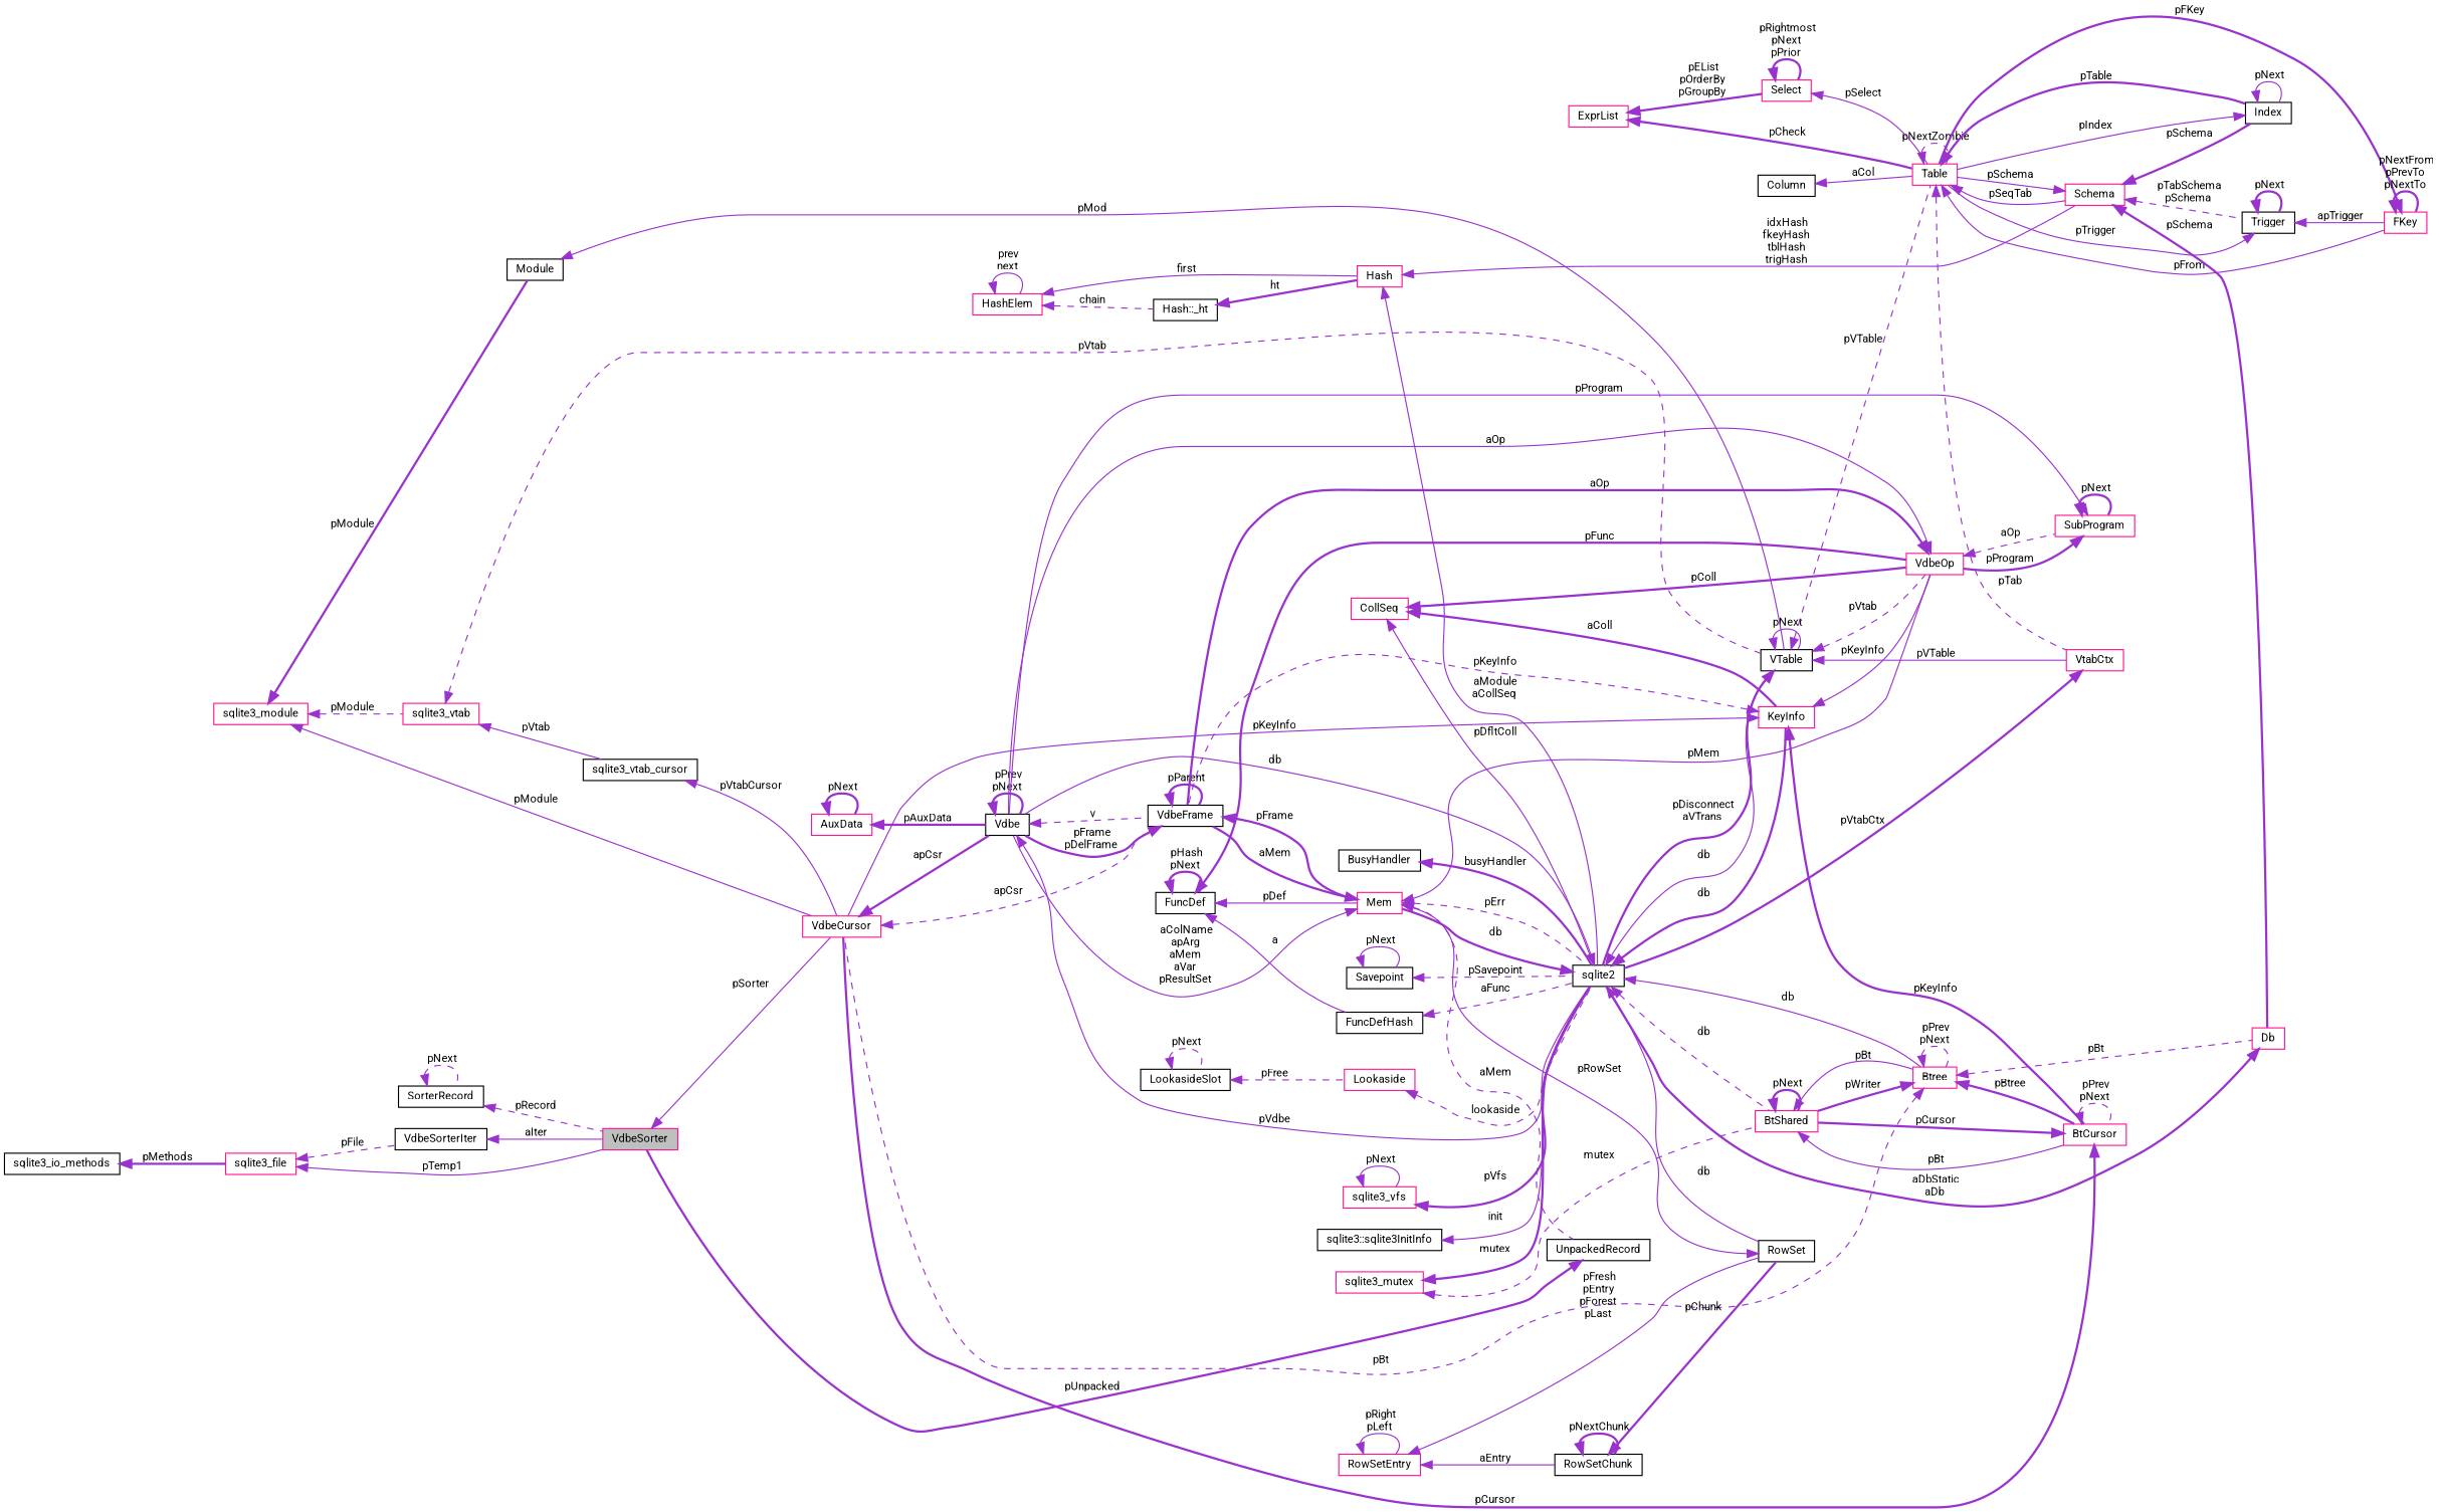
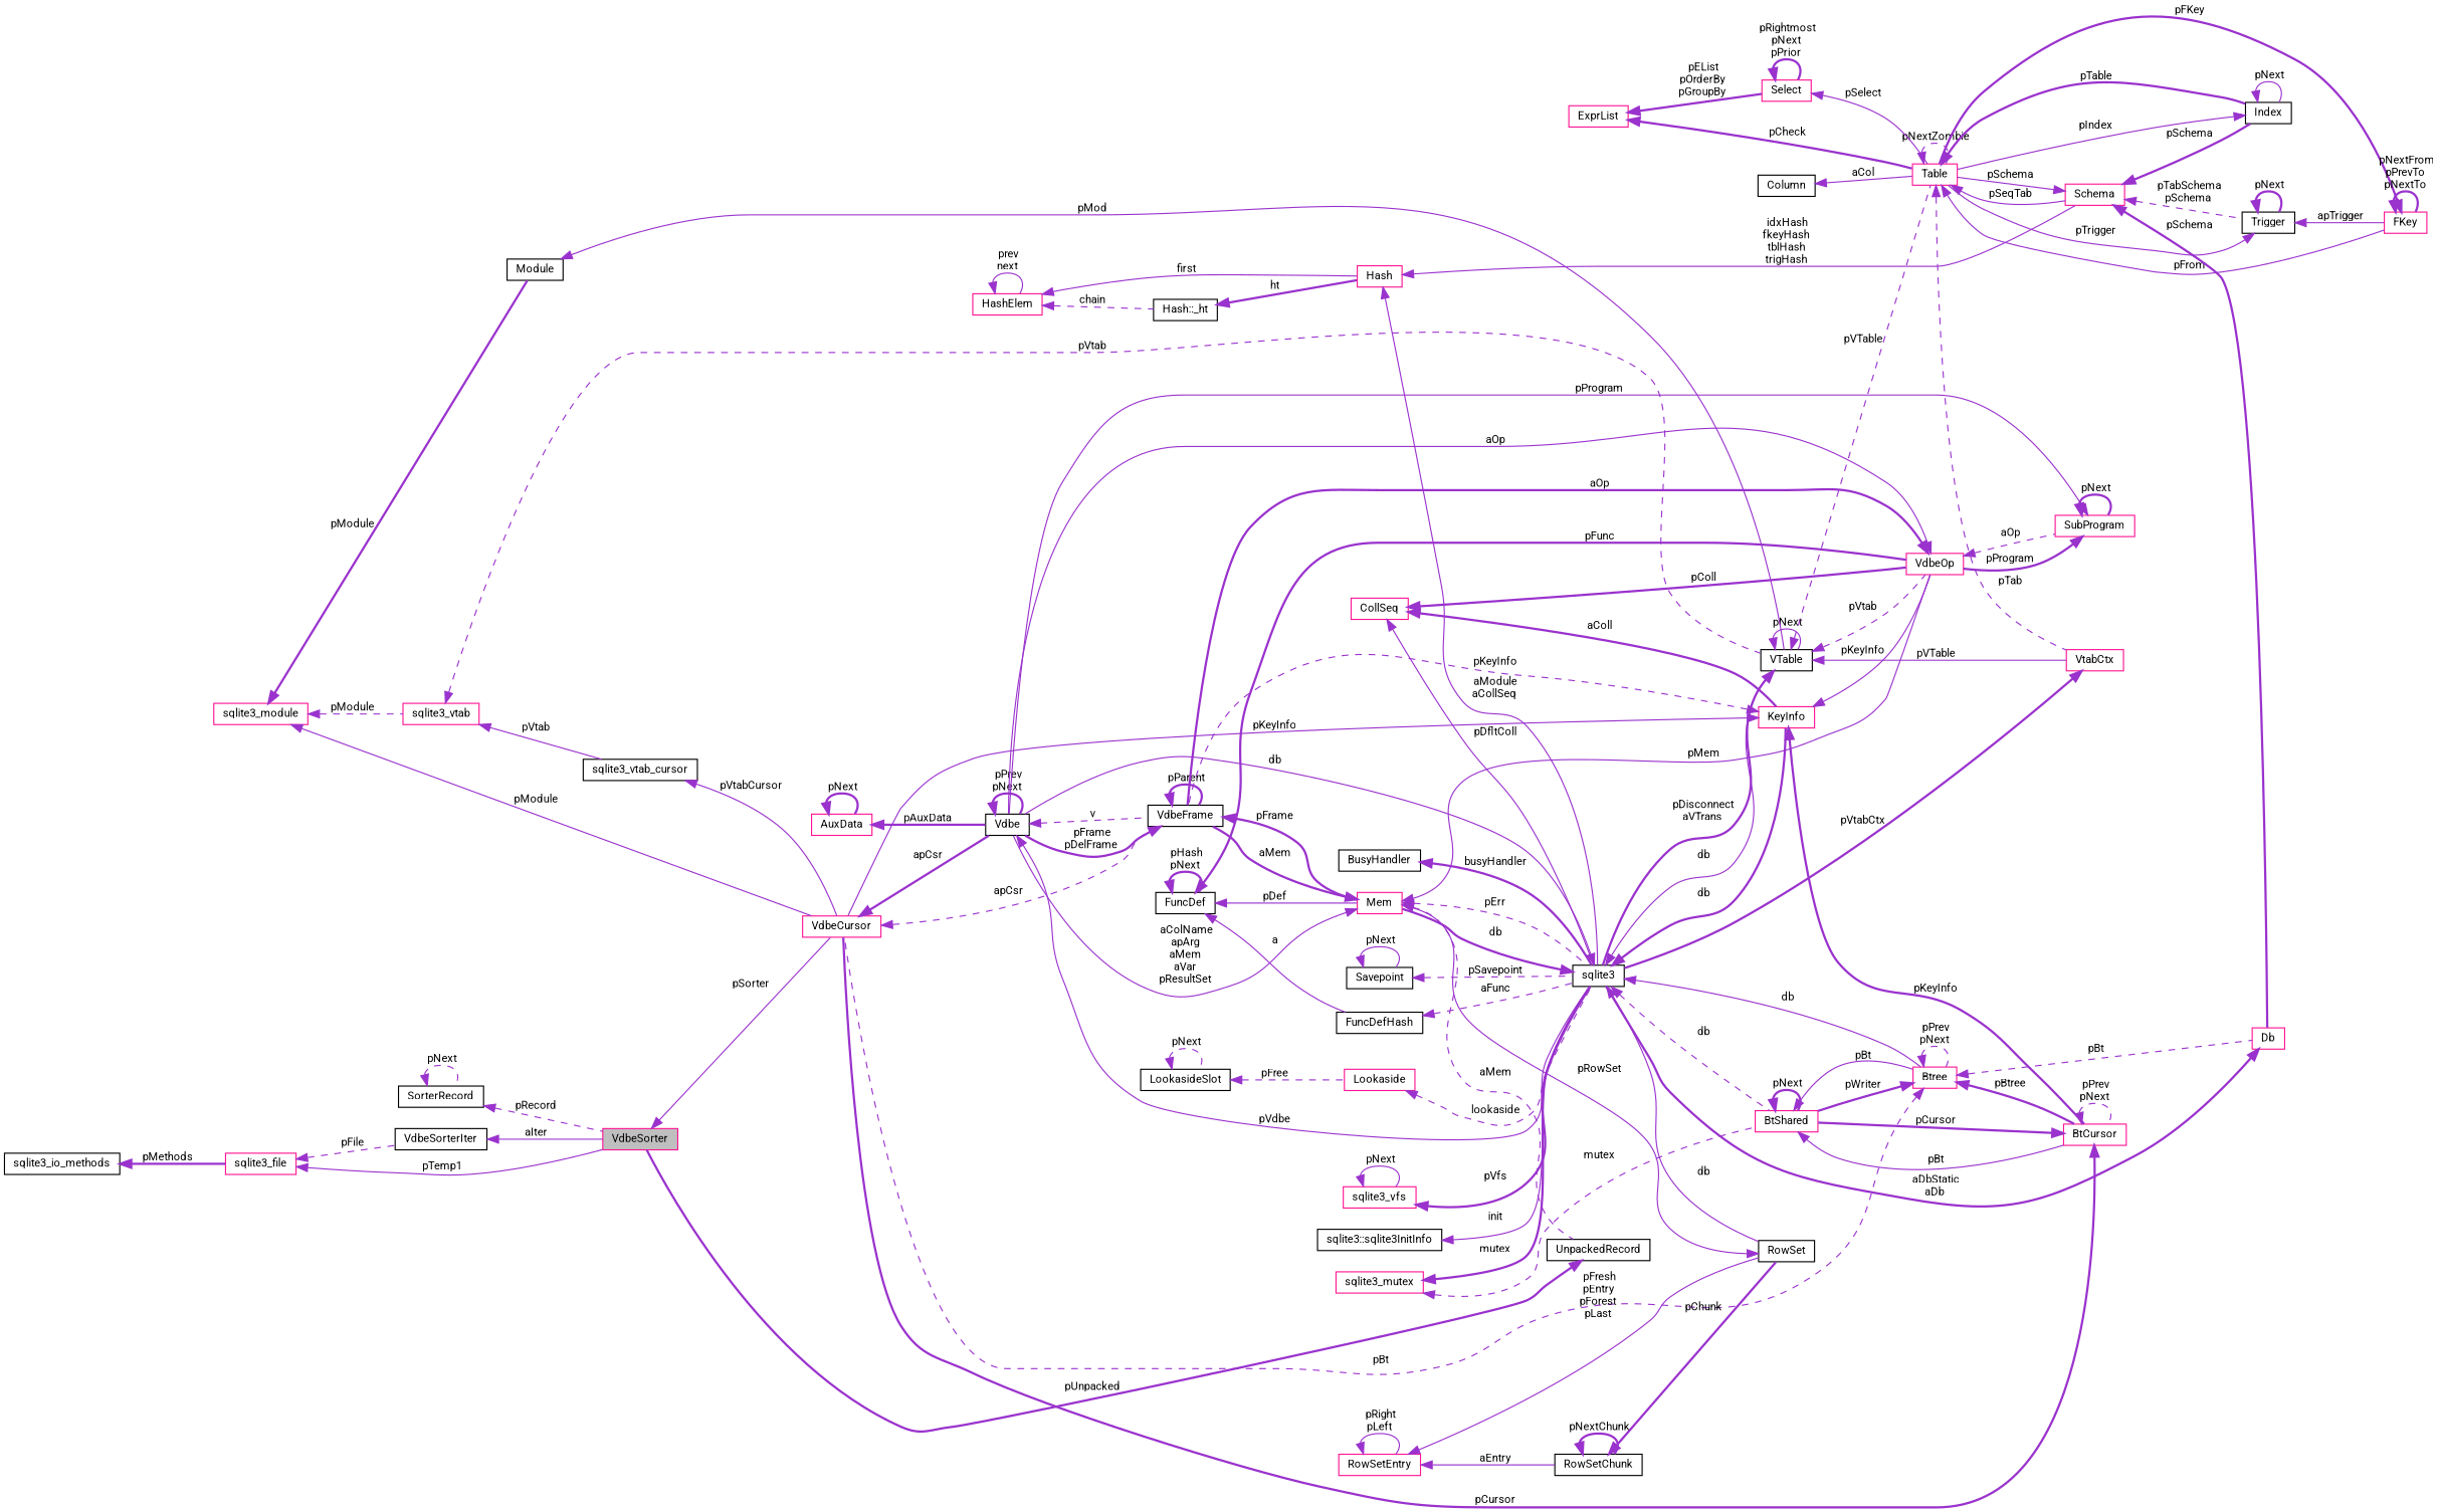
  digraph {
    fontname=Roboto
    rankdir=LR
    node [color=deeppink fillcolor=white fontname=Roboto fontsize=10 shape=record style=filled]
    edge [color=darkorchid3 dir=back fontname=Roboto fontsize=10 labelfontname=Helvetica labelfontsize=10 style=solid]
    n1 [fillcolor=grey75 fontcolor=black height=0.2 label=VdbeSorter width=0.4]
    n2 [height=0.2 label=VdbeCursor width=0.4]
    n3 [color=black height=0.2 label=Vdbe width=0.4]
    n4 [color=black height=0.2 label=VdbeFrame width=0.4]
    n5 [color=black height=0.2 label=VdbeSorterIter width=0.4]
    n6 [height=0.2 label=sqlite3_file width=0.4]
    n7 [color=black height=0.2 label=sqlite3_io_methods width=0.4]
    n8 [color=black height=0.2 label=SorterRecord width=0.4]
    n9 [color=black height=0.2 label=UnpackedRecord width=0.4]
    n10 [height=0.2 label=Mem width=0.4]
-   n11 [color=black height=0.2 label=sqlite2 width=0.4]
+   n11 [color=black height=0.2 label=sqlite3 width=0.4]
    n12 [height=0.2 label=VdbeOp width=0.4]
    n13 [height=0.2 label=BtShared width=0.4]
    n14 [height=0.2 label=Btree width=0.4]
    n15 [height=0.2 label=KeyInfo width=0.4]
    n16 [color=black height=0.2 label=VTable width=0.4]
    n17 [color=black height=0.2 label=RowSet width=0.4]
    n18 [height=0.2 label=SubProgram width=0.4]
    n19 [height=0.2 label=BtCursor width=0.4]
    n20 [height=0.2 label=Db width=0.4]
    n21 [height=0.2 label=VtabCtx width=0.4]
    n22 [height=0.2 label=Table width=0.4]
    n23 [height=0.2 label=sqlite3_mutex width=0.4]
    n24 [height=0.2 label=CollSeq width=0.4]
    n25 [height=0.2 label=sqlite3_module width=0.4]
    n26 [height=0.2 label=sqlite3_vtab width=0.4]
    n27 [color=black height=0.2 label=Module width=0.4]
    n28 [color=black height=0.2 label=sqlite3_vtab_cursor width=0.4]
    n29 [height=0.2 label=Schema width=0.4]
    n30 [height=0.2 label=FKey width=0.4]
    n31 [color=black height=0.2 label=Index width=0.4]
    n32 [color=black height=0.2 label=FuncDef width=0.4]
    n33 [color=black height=0.2 label=FuncDefHash width=0.4]
    n34 [height=0.2 label=AuxData width=0.4]
    n35 [color=black height=0.2 label=Savepoint width=0.4]
    n36 [height=0.2 label=Lookaside width=0.4]
    n37 [color=black height=0.2 label=LookasideSlot width=0.4]
    n38 [height=0.2 label=sqlite3_vfs width=0.4]
    n39 [color=black height=0.2 label="sqlite3::sqlite3InitInfo" width=0.4]
    n40 [color=black height=0.2 label=BusyHandler width=0.4]
    n41 [color=black height=0.2 label=Trigger width=0.4]
    n42 [height=0.2 label=Hash width=0.4]
    n43 [color=black height=0.2 label="Hash::_ht" width=0.4]
    n44 [height=0.2 label=HashElem width=0.4]
    n45 [color=black height=0.2 label=Column width=0.4]
    n46 [height=0.2 label=Select width=0.4]
    n47 [height=0.2 label=ExprList width=0.4]
    n48 [color=black height=0.2 label=RowSetChunk width=0.4]
    n49 [height=0.2 label=RowSetEntry width=0.4]
    n1 -> n2 [label=" pSorter"]
    n2 -> n3 [label=" apCsr" style=bold]
    n2 -> n4 [label=" apCsr" style=dashed]
    n3 -> n3 [label=" pPrev\npNext" style=bold]
    n3 -> n4 [label=" v" style=dashed]
    n3 -> n11 [label=" pVdbe"]
    n4 -> n3 [label=" pFrame\npDelFrame" style=bold]
    n4 -> n4 [label=" pParent" style=bold]
    n4 -> n10 [label=" pFrame" style=bold]
    n5 -> n1 [label=" aIter"]
    n6 -> n1 [label=" pTemp1"]
    n6 -> n5 [label=" pFile" style=dashed]
    n7 -> n6 [label=" pMethods" style=bold]
    n8 -> n1 [label=" pRecord" style=dashed]
    n8 -> n8 [label=" pNext" style=dashed]
    n9 -> n1 [label=" pUnpacked" style=bold]
    n10 -> n3 [label=" aColName\napArg\naMem\naVar\npResultSet"]
    n10 -> n4 [label=" aMem" style=bold]
    n10 -> n9 [label=" aMem" style=dashed]
    n10 -> n11 [label=" pErr" style=dashed]
    n10 -> n12 [label=" pMem"]
    n11 -> n3 [label=" db"]
    n11 -> n10 [label=" db" style=bold]
    n11 -> n13 [label=" db" style=dashed]
    n11 -> n14 [label=" db"]
    n11 -> n15 [label=" db" style=bold]
    n11 -> n16 [label=" db"]
    n11 -> n17 [label=" db"]
    n12 -> n3 [label=" aOp"]
    n12 -> n4 [label=" aOp" style=bold]
    n12 -> n18 [label=" aOp" style=dashed]
    n13 -> n13 [label=" pNext" style=bold]
    n13 -> n14 [label=" pBt"]
    n13 -> n19 [label=" pBt"]
    n14 -> n2 [label=" pBt" style=dashed]
    n14 -> n13 [label=" pWriter" style=bold]
    n14 -> n14 [label=" pPrev\npNext" style=dashed]
    n14 -> n19 [label=" pBtree" style=bold]
    n14 -> n20 [label=" pBt" style=dashed]
    n15 -> n2 [label=" pKeyInfo"]
    n15 -> n4 [label=" pKeyInfo" style=dashed]
    n15 -> n12 [label=" pKeyInfo"]
    n15 -> n19 [label=" pKeyInfo" style=bold]
    n16 -> n11 [label=" pDisconnect\naVTrans" style=bold]
    n16 -> n12 [label=" pVtab" style=dashed]
    n16 -> n16 [label=" pNext"]
    n16 -> n21 [label=" pVTable"]
    n16 -> n22 [label=" pVTable" style=dashed]
    n17 -> n10 [label=" pRowSet"]
    n18 -> n3 [label=" pProgram"]
    n18 -> n12 [label=" pProgram" style=bold]
    n18 -> n18 [label=" pNext" style=bold]
    n19 -> n2 [label=" pCursor" style=bold]
    n19 -> n13 [label=" pCursor" style=bold]
    n19 -> n19 [label=" pPrev\npNext" style=dashed]
    n20 -> n11 [label=" aDbStatic\naDb" style=bold]
    n21 -> n11 [label=" pVtabCtx" style=bold]
    n22 -> n21 [label=" pTab" style=dashed]
    n22 -> n22 [label=" pNextZombie" style=dashed]
    n22 -> n29 [label=" pSeqTab"]
    n22 -> n30 [label=" pFrom"]
    n22 -> n31 [label=" pTable" style=bold]
    n23 -> n11 [label=" mutex" style=bold]
    n23 -> n13 [label=" mutex" style=dashed]
    n24 -> n11 [label=" pDfltColl"]
    n24 -> n12 [label=" pColl" style=bold]
    n24 -> n15 [label=" aColl" style=bold]
    n25 -> n2 [label=" pModule"]
    n25 -> n26 [label=" pModule" style=dashed]
    n25 -> n27 [label=" pModule" style=bold]
    n26 -> n16 [label=" pVtab" style=dashed]
    n26 -> n28 [label=" pVtab"]
    n27 -> n16 [label=" pMod"]
    n28 -> n2 [label=" pVtabCursor"]
    n29 -> n20 [label=" pSchema" style=bold]
    n29 -> n22 [label=" pSchema"]
    n29 -> n31 [label=" pSchema" style=bold]
    n29 -> n41 [label=" pTabSchema\npSchema" style=dashed]
    n30 -> n22 [label=" pFKey" style=bold]
    n30 -> n30 [label=" pNextFrom\npPrevTo\npNextTo" style=bold]
    n31 -> n22 [label=" pIndex"]
    n31 -> n31 [label=" pNext"]
    n32 -> n10 [label=" pDef"]
    n32 -> n12 [label=" pFunc" style=bold]
    n32 -> n32 [label=" pHash\npNext" style=bold]
    n32 -> n33 [label=" a"]
    n33 -> n11 [label=" aFunc" style=dashed]
    n34 -> n3 [label=" pAuxData" style=bold]
    n34 -> n34 [label=" pNext" style=bold]
    n35 -> n11 [label=" pSavepoint" style=dashed]
    n35 -> n35 [label=" pNext"]
    n36 -> n11 [label=" lookaside" style=dashed]
    n37 -> n36 [label=" pFree" style=dashed]
    n37 -> n37 [label=" pNext" style=dashed]
    n38 -> n11 [label=" pVfs" style=bold]
    n38 -> n38 [label=" pNext"]
    n39 -> n11 [label=" init"]
    n40 -> n11 [label=" busyHandler" style=bold]
    n41 -> n22 [label=" pTrigger"]
    n41 -> n30 [label=" apTrigger"]
    n41 -> n41 [label=" pNext" style=bold]
    n42 -> n11 [label=" aModule\naCollSeq"]
    n42 -> n29 [label=" idxHash\nfkeyHash\ntblHash\ntrigHash"]
    n43 -> n42 [label=" ht" style=bold]
    n44 -> n42 [label=" first"]
    n44 -> n43 [label=" chain" style=dashed]
    n44 -> n44 [label=" prev\nnext"]
    n45 -> n22 [label=" aCol"]
    n46 -> n22 [label=" pSelect"]
    n46 -> n46 [label=" pRightmost\npNext\npPrior" style=bold]
    n47 -> n22 [label=" pCheck" style=bold]
    n47 -> n46 [label=" pEList\npOrderBy\npGroupBy" style=bold]
    n48 -> n17 [label=" pChunk" style=bold]
    n48 -> n48 [label=" pNextChunk" style=bold]
    n49 -> n17 [label=" pFresh\npEntry\npForest\npLast"]
    n49 -> n48 [label=" aEntry"]
    n49 -> n49 [label=" pRight\npLeft"]
  }
